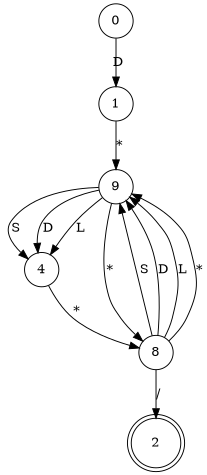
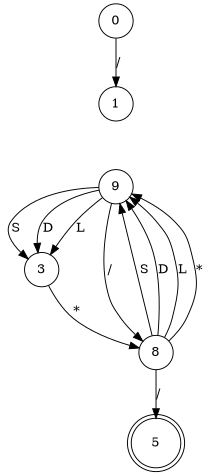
  digraph {
    node [shape=circle]
    n1 [label=0]
    n2 [label=1]
    n3 [label=9]
-   n4 [label=4]
+   n4 [label=3]
    n5 [label=8]
-   5 [shape=doublecircle label=2]
-   n1 -> n2 [label=D]
-   n2 -> n3 [label="*"]
+   5 [shape=doublecircle]
+   n1 -> n2 [label="/"]
    n3 -> n4 [label=S]
    n3 -> n4 [label=D]
    n3 -> n4 [label=L]
-   n3 -> n5 [label="*"]
+   n3 -> n5 [label="/"]
    n4 -> n5 [label="*"]
    n5 -> n3 [label=S]
    n5 -> n3 [label=D]
    n5 -> n3 [label=L]
    n5 -> n3 [label="*"]
    n5 -> 5 [label="/"]
  }
